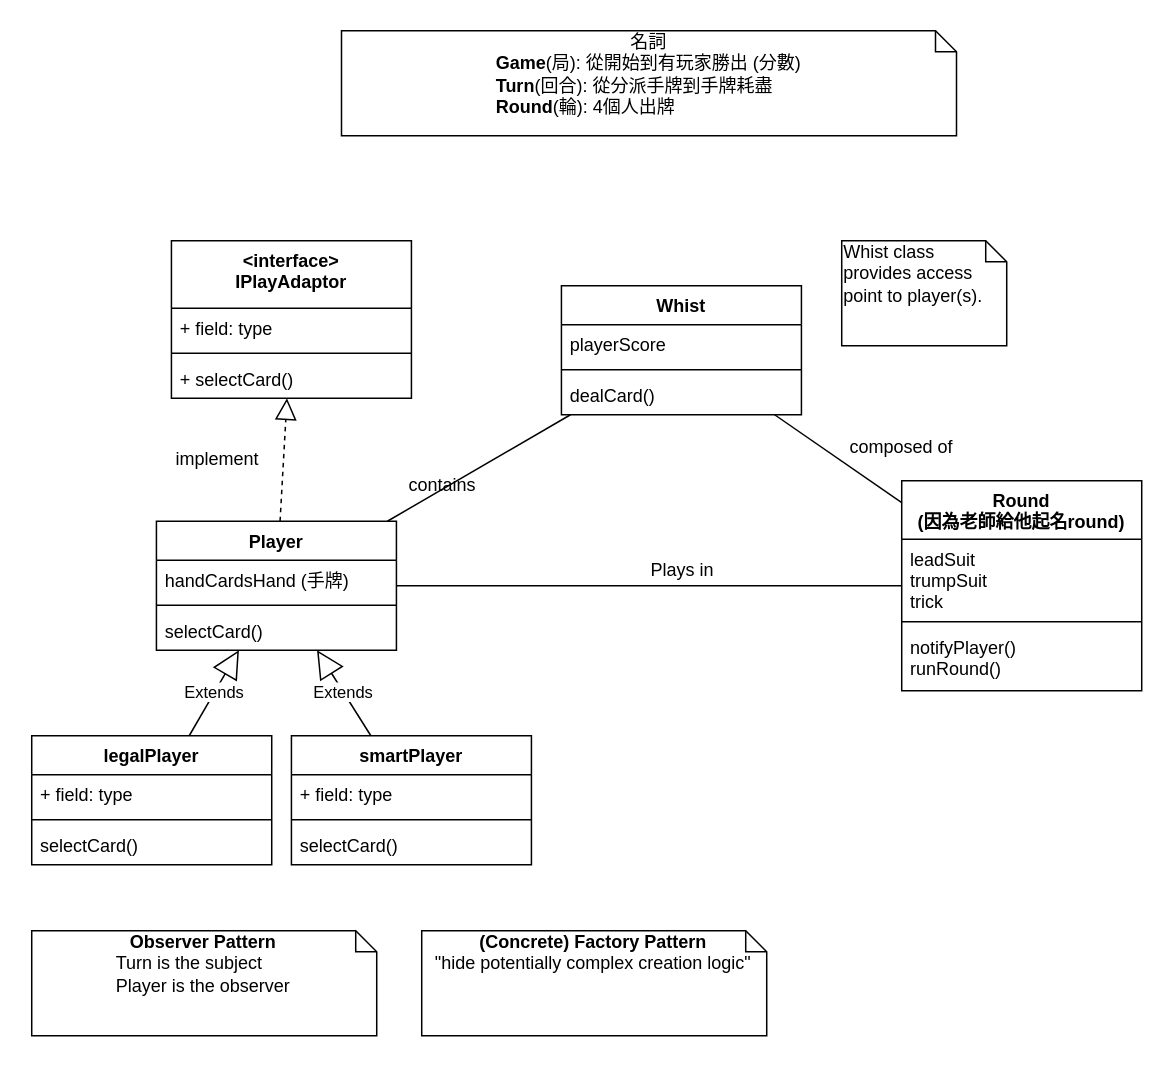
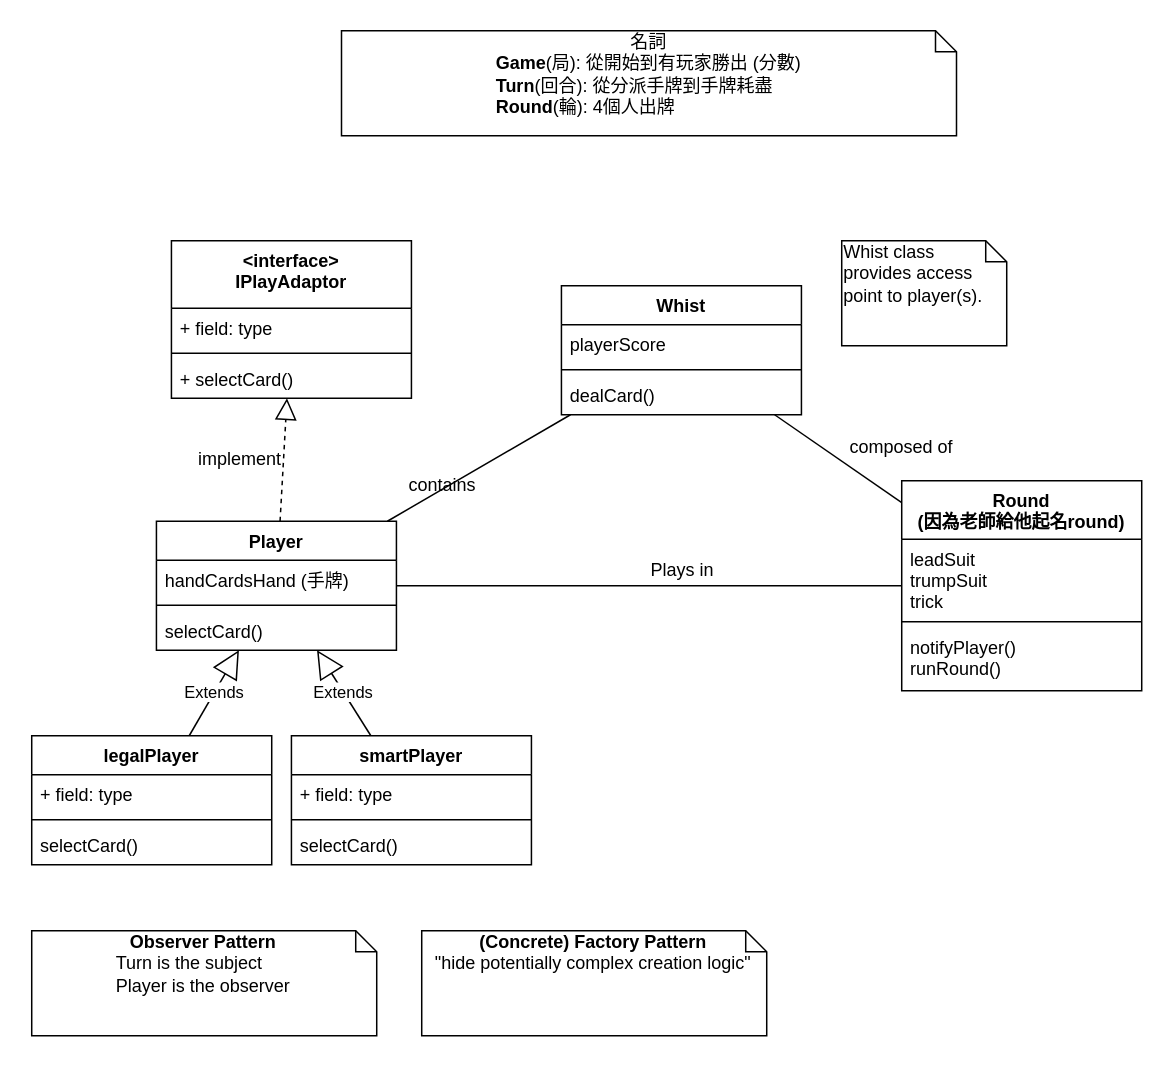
  <mxCell id="0" />
  <mxCell id="1" parent="0" />
  <mxCell id="2" value="" style="endArrow=none;html=1;" parent="1" source="11" target="7" edge="1"><mxGeometry width="50" height="50" relative="1" as="geometry"><mxPoint x="653.62" y="300" as="sourcePoint" /><mxPoint x="478.064" y="270" as="targetPoint" /></mxGeometry></mxCell>
  <mxCell id="3" value="" style="endArrow=block;dashed=1;endFill=0;endSize=12;html=1;" parent="1" source="24" target="20" edge="1"><mxGeometry width="160" relative="1" as="geometry"><mxPoint x="193.62" y="340" as="sourcePoint" /><mxPoint x="193.62" y="268" as="targetPoint" /></mxGeometry></mxCell>
  <mxCell id="4" value="Extends" style="endArrow=block;endSize=16;endFill=0;html=1;" parent="1" source="30" target="24" edge="1"><mxGeometry width="160" relative="1" as="geometry"><mxPoint x="110.604" y="500" as="sourcePoint" /><mxPoint x="191.249" y="500" as="targetPoint" /></mxGeometry></mxCell>
  <mxCell id="5" value="Extends" style="endArrow=block;endSize=16;endFill=0;html=1;" parent="1" source="34" target="24" edge="1"><mxGeometry width="160" relative="1" as="geometry"><mxPoint x="256.011" y="500" as="sourcePoint" /><mxPoint x="209.711" y="500" as="targetPoint" /></mxGeometry></mxCell>
  <mxCell id="6" value="" style="endArrow=none;html=1;" parent="1" source="24" target="11" edge="1"><mxGeometry width="50" height="50" relative="1" as="geometry"><mxPoint x="263.62" y="355" as="sourcePoint" /><mxPoint x="503.62" y="383.226" as="targetPoint" /></mxGeometry></mxCell>
  <mxCell id="7" value="Whist" style="swimlane;fontStyle=1;align=center;verticalAlign=top;childLayout=stackLayout;horizontal=1;startSize=26;horizontalStack=0;resizeParent=1;resizeParentMax=0;resizeLast=0;collapsible=1;marginBottom=0;" parent="1" vertex="1"><mxGeometry x="373.62" y="190" width="160" height="86" as="geometry" /></mxCell>
  <mxCell id="8" value="playerScore" style="text;strokeColor=none;fillColor=none;align=left;verticalAlign=top;spacingLeft=4;spacingRight=4;overflow=hidden;rotatable=0;points=[[0,0.5],[1,0.5]];portConstraint=eastwest;" parent="7" vertex="1"><mxGeometry y="26" width="160" height="26" as="geometry" /></mxCell>
  <mxCell id="9" value="" style="line;strokeWidth=1;fillColor=none;align=left;verticalAlign=middle;spacingTop=-1;spacingLeft=3;spacingRight=3;rotatable=0;labelPosition=right;points=[];portConstraint=eastwest;" parent="7" vertex="1"><mxGeometry y="52" width="160" height="8" as="geometry" /></mxCell>
  <mxCell id="10" value="dealCard()" style="text;strokeColor=none;fillColor=none;align=left;verticalAlign=top;spacingLeft=4;spacingRight=4;overflow=hidden;rotatable=0;points=[[0,0.5],[1,0.5]];portConstraint=eastwest;" parent="7" vertex="1"><mxGeometry y="60" width="160" height="26" as="geometry" /></mxCell>
  <mxCell id="11" value="Round&#10;(因為老師給他起名round)" style="swimlane;fontStyle=1;align=center;verticalAlign=top;childLayout=stackLayout;horizontal=1;startSize=39;horizontalStack=0;resizeParent=1;resizeParentMax=0;resizeLast=0;collapsible=1;marginBottom=0;" parent="1" vertex="1"><mxGeometry x="600.48" y="320" width="160" height="140" as="geometry" /></mxCell>
  <mxCell id="12" value="leadSuit&#10;trumpSuit&#10;trick" style="text;strokeColor=none;fillColor=none;align=left;verticalAlign=top;spacingLeft=4;spacingRight=4;overflow=hidden;rotatable=0;points=[[0,0.5],[1,0.5]];portConstraint=eastwest;" parent="11" vertex="1"><mxGeometry y="39" width="160" height="51" as="geometry" /></mxCell>
  <mxCell id="13" value="" style="line;strokeWidth=1;fillColor=none;align=left;verticalAlign=middle;spacingTop=-1;spacingLeft=3;spacingRight=3;rotatable=0;labelPosition=right;points=[];portConstraint=eastwest;" parent="11" vertex="1"><mxGeometry y="90" width="160" height="8" as="geometry" /></mxCell>
  <mxCell id="14" value="notifyPlayer()&#10;runRound()" style="text;strokeColor=none;fillColor=none;align=left;verticalAlign=top;spacingLeft=4;spacingRight=4;overflow=hidden;rotatable=0;points=[[0,0.5],[1,0.5]];portConstraint=eastwest;" parent="11" vertex="1"><mxGeometry y="98" width="160" height="42" as="geometry" /></mxCell>
  <mxCell id="15" value="" style="endArrow=none;html=1;" parent="1" source="24" target="7" edge="1"><mxGeometry width="50" height="50" relative="1" as="geometry"><mxPoint x="225.587" y="340" as="sourcePoint" /><mxPoint x="93.62" y="520" as="targetPoint" /></mxGeometry></mxCell>
  <mxCell id="16" value="contains" style="text;html=1;align=center;verticalAlign=middle;resizable=0;points=[];autosize=1;" parent="1" vertex="1"><mxGeometry x="263.62" y="313" width="60" height="20" as="geometry" /></mxCell>
  <mxCell id="17" value="composed of" style="text;html=1;align=center;verticalAlign=middle;resizable=0;points=[];autosize=1;" parent="1" vertex="1"><mxGeometry x="560.48" y="288" width="80" height="20" as="geometry" /></mxCell>
  <mxCell id="18" value="Plays in" style="text;html=1;align=center;verticalAlign=middle;resizable=0;points=[];autosize=1;" parent="1" vertex="1"><mxGeometry x="423.62" y="370" width="60" height="20" as="geometry" /></mxCell>
- <mxCell id="19" value="implement" style="text;html=1;align=center;verticalAlign=middle;resizable=0;points=[];autosize=1;" parent="1" vertex="1"><mxGeometry x="108.62" y="296" width="70" height="20" as="geometry" /></mxCell>
+ <mxCell id="19" value="implement" style="text;html=1;align=center;verticalAlign=middle;resizable=0;points=[];autosize=1;" parent="1" vertex="1"><mxGeometry x="123.62" y="296" width="70" height="20" as="geometry" /></mxCell>
  <mxCell id="20" value="&lt;interface&gt;&#10;IPlayAdaptor" style="swimlane;fontStyle=1;align=center;verticalAlign=top;childLayout=stackLayout;horizontal=1;startSize=45;horizontalStack=0;resizeParent=1;resizeParentMax=0;resizeLast=0;collapsible=1;marginBottom=0;" parent="1" vertex="1"><mxGeometry x="113.62" y="160" width="160" height="105" as="geometry" /></mxCell>
  <mxCell id="21" value="+ field: type" style="text;strokeColor=none;fillColor=none;align=left;verticalAlign=top;spacingLeft=4;spacingRight=4;overflow=hidden;rotatable=0;points=[[0,0.5],[1,0.5]];portConstraint=eastwest;" parent="20" vertex="1"><mxGeometry y="45" width="160" height="26" as="geometry" /></mxCell>
  <mxCell id="22" value="" style="line;strokeWidth=1;fillColor=none;align=left;verticalAlign=middle;spacingTop=-1;spacingLeft=3;spacingRight=3;rotatable=0;labelPosition=right;points=[];portConstraint=eastwest;" parent="20" vertex="1"><mxGeometry y="71" width="160" height="8" as="geometry" /></mxCell>
  <mxCell id="23" value="+ selectCard()" style="text;strokeColor=none;fillColor=none;align=left;verticalAlign=top;spacingLeft=4;spacingRight=4;overflow=hidden;rotatable=0;points=[[0,0.5],[1,0.5]];portConstraint=eastwest;" parent="20" vertex="1"><mxGeometry y="79" width="160" height="26" as="geometry" /></mxCell>
  <mxCell id="24" value="Player" style="swimlane;fontStyle=1;align=center;verticalAlign=top;childLayout=stackLayout;horizontal=1;startSize=26;horizontalStack=0;resizeParent=1;resizeParentMax=0;resizeLast=0;collapsible=1;marginBottom=0;" parent="1" vertex="1"><mxGeometry x="103.62" y="347" width="160" height="86" as="geometry" /></mxCell>
  <mxCell id="25" value="handCardsHand (手牌)" style="text;strokeColor=none;fillColor=none;align=left;verticalAlign=top;spacingLeft=4;spacingRight=4;overflow=hidden;rotatable=0;points=[[0,0.5],[1,0.5]];portConstraint=eastwest;" parent="24" vertex="1"><mxGeometry y="26" width="160" height="26" as="geometry" /></mxCell>
  <mxCell id="26" value="" style="line;strokeWidth=1;fillColor=none;align=left;verticalAlign=middle;spacingTop=-1;spacingLeft=3;spacingRight=3;rotatable=0;labelPosition=right;points=[];portConstraint=eastwest;" parent="24" vertex="1"><mxGeometry y="52" width="160" height="8" as="geometry" /></mxCell>
  <mxCell id="27" value="selectCard()" style="text;strokeColor=none;fillColor=none;align=left;verticalAlign=top;spacingLeft=4;spacingRight=4;overflow=hidden;rotatable=0;points=[[0,0.5],[1,0.5]];portConstraint=eastwest;" parent="24" vertex="1"><mxGeometry y="60" width="160" height="26" as="geometry" /></mxCell>
  <mxCell id="28" value="&lt;div&gt;&lt;b&gt;Observer Pattern&lt;/b&gt;&lt;/div&gt;&lt;div style=&quot;text-align: left&quot;&gt;&lt;span&gt;Turn is the subject&lt;/span&gt;&lt;/div&gt;&lt;div style=&quot;text-align: left&quot;&gt;&lt;span&gt;Player is the observer&lt;/span&gt;&lt;/div&gt;" style="shape=note;whiteSpace=wrap;html=1;size=14;verticalAlign=top;align=center;spacingTop=-6;" parent="1" vertex="1"><mxGeometry x="20.48" y="620" width="230" height="70" as="geometry" /></mxCell>
  <mxCell id="29" value="&lt;div style=&quot;white-space: nowrap&quot;&gt;名詞&lt;/div&gt;&lt;div style=&quot;text-align: left ; white-space: nowrap&quot;&gt;&lt;b&gt;Game&lt;/b&gt;(局): 從開始到有玩家勝出 (分數)&lt;/div&gt;&lt;div style=&quot;text-align: left ; white-space: nowrap&quot;&gt;&lt;b&gt;Turn&lt;/b&gt;(回合): 從分派手牌到手牌耗盡&lt;/div&gt;&lt;div style=&quot;text-align: left ; white-space: nowrap&quot;&gt;&lt;b&gt;Round&lt;/b&gt;(輪): 4個人出牌&lt;/div&gt;" style="shape=note;whiteSpace=wrap;html=1;size=14;verticalAlign=top;align=center;spacingTop=-6;" parent="1" vertex="1"><mxGeometry x="227" y="20" width="410" height="70" as="geometry" /></mxCell>
  <mxCell id="30" value="legalPlayer" style="swimlane;fontStyle=1;align=center;verticalAlign=top;childLayout=stackLayout;horizontal=1;startSize=26;horizontalStack=0;resizeParent=1;resizeParentMax=0;resizeLast=0;collapsible=1;marginBottom=0;" parent="1" vertex="1"><mxGeometry x="20.48" y="490" width="160" height="86" as="geometry" /></mxCell>
  <mxCell id="31" value="+ field: type" style="text;strokeColor=none;fillColor=none;align=left;verticalAlign=top;spacingLeft=4;spacingRight=4;overflow=hidden;rotatable=0;points=[[0,0.5],[1,0.5]];portConstraint=eastwest;" parent="30" vertex="1"><mxGeometry y="26" width="160" height="26" as="geometry" /></mxCell>
  <mxCell id="32" value="" style="line;strokeWidth=1;fillColor=none;align=left;verticalAlign=middle;spacingTop=-1;spacingLeft=3;spacingRight=3;rotatable=0;labelPosition=right;points=[];portConstraint=eastwest;" parent="30" vertex="1"><mxGeometry y="52" width="160" height="8" as="geometry" /></mxCell>
  <mxCell id="33" value="selectCard()" style="text;strokeColor=none;fillColor=none;align=left;verticalAlign=top;spacingLeft=4;spacingRight=4;overflow=hidden;rotatable=0;points=[[0,0.5],[1,0.5]];portConstraint=eastwest;" parent="30" vertex="1"><mxGeometry y="60" width="160" height="26" as="geometry" /></mxCell>
  <mxCell id="34" value="smartPlayer" style="swimlane;fontStyle=1;align=center;verticalAlign=top;childLayout=stackLayout;horizontal=1;startSize=26;horizontalStack=0;resizeParent=1;resizeParentMax=0;resizeLast=0;collapsible=1;marginBottom=0;" parent="1" vertex="1"><mxGeometry x="193.62" y="490" width="160" height="86" as="geometry" /></mxCell>
  <mxCell id="35" value="+ field: type" style="text;strokeColor=none;fillColor=none;align=left;verticalAlign=top;spacingLeft=4;spacingRight=4;overflow=hidden;rotatable=0;points=[[0,0.5],[1,0.5]];portConstraint=eastwest;" parent="34" vertex="1"><mxGeometry y="26" width="160" height="26" as="geometry" /></mxCell>
  <mxCell id="36" value="" style="line;strokeWidth=1;fillColor=none;align=left;verticalAlign=middle;spacingTop=-1;spacingLeft=3;spacingRight=3;rotatable=0;labelPosition=right;points=[];portConstraint=eastwest;" parent="34" vertex="1"><mxGeometry y="52" width="160" height="8" as="geometry" /></mxCell>
  <mxCell id="37" value="selectCard()" style="text;strokeColor=none;fillColor=none;align=left;verticalAlign=top;spacingLeft=4;spacingRight=4;overflow=hidden;rotatable=0;points=[[0,0.5],[1,0.5]];portConstraint=eastwest;" parent="34" vertex="1"><mxGeometry y="60" width="160" height="26" as="geometry" /></mxCell>
  <mxCell id="38" value="&lt;b&gt;(Concrete) Factory Pattern&lt;/b&gt;&lt;br&gt;&quot;hide potentially complex creation logic&quot;" style="shape=note;whiteSpace=wrap;html=1;size=14;verticalAlign=top;align=center;spacingTop=-6;" parent="1" vertex="1"><mxGeometry x="280.48" y="620" width="230" height="70" as="geometry" /></mxCell>
  <mxCell id="39" value="Whist class provides access point to player(s)." style="shape=note;whiteSpace=wrap;html=1;size=14;verticalAlign=top;align=left;spacingTop=-6;" parent="1" vertex="1"><mxGeometry x="560.48" y="160" width="110" height="70" as="geometry" /></mxCell>
